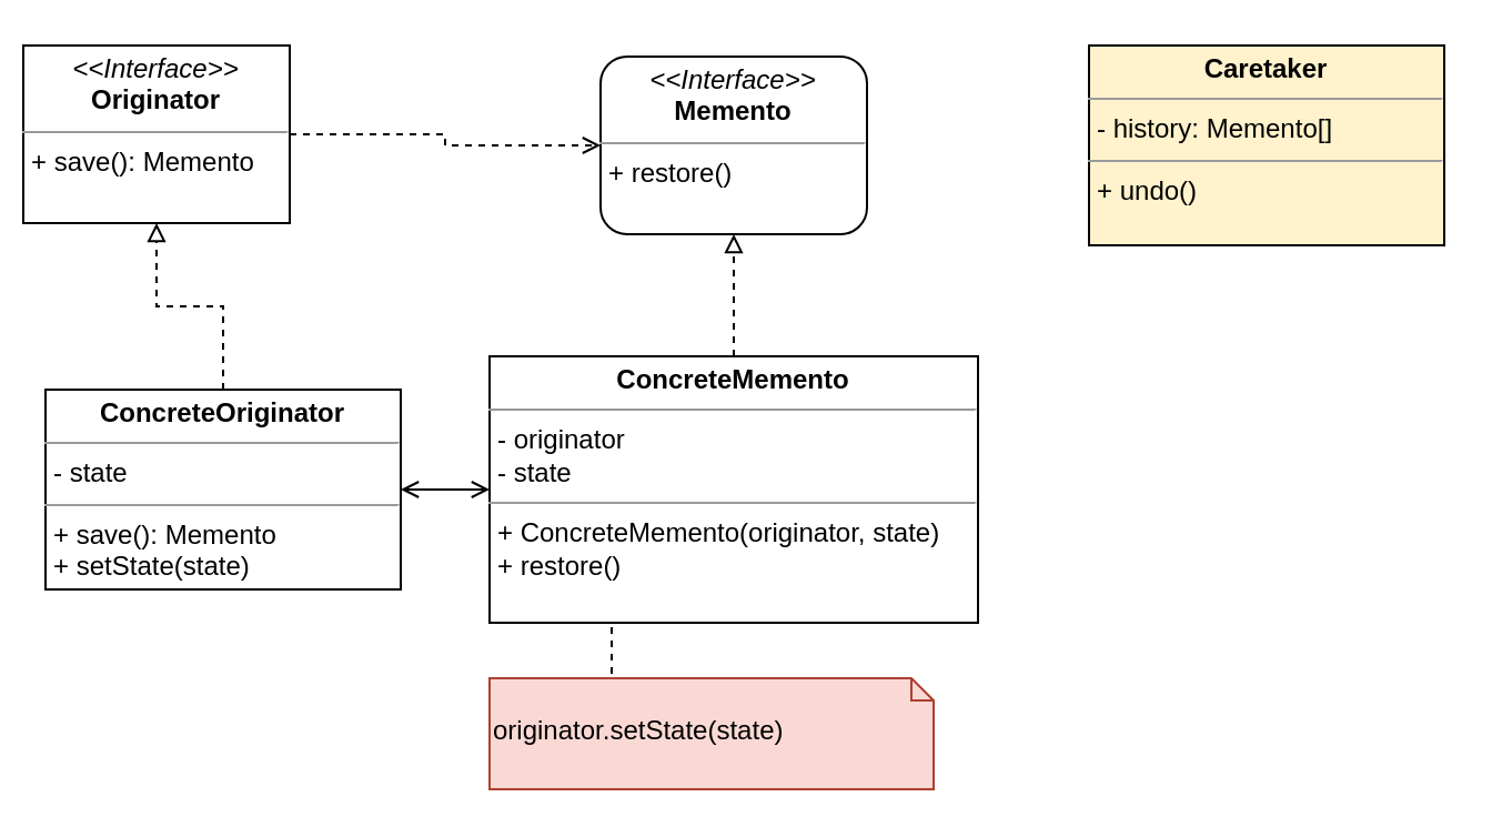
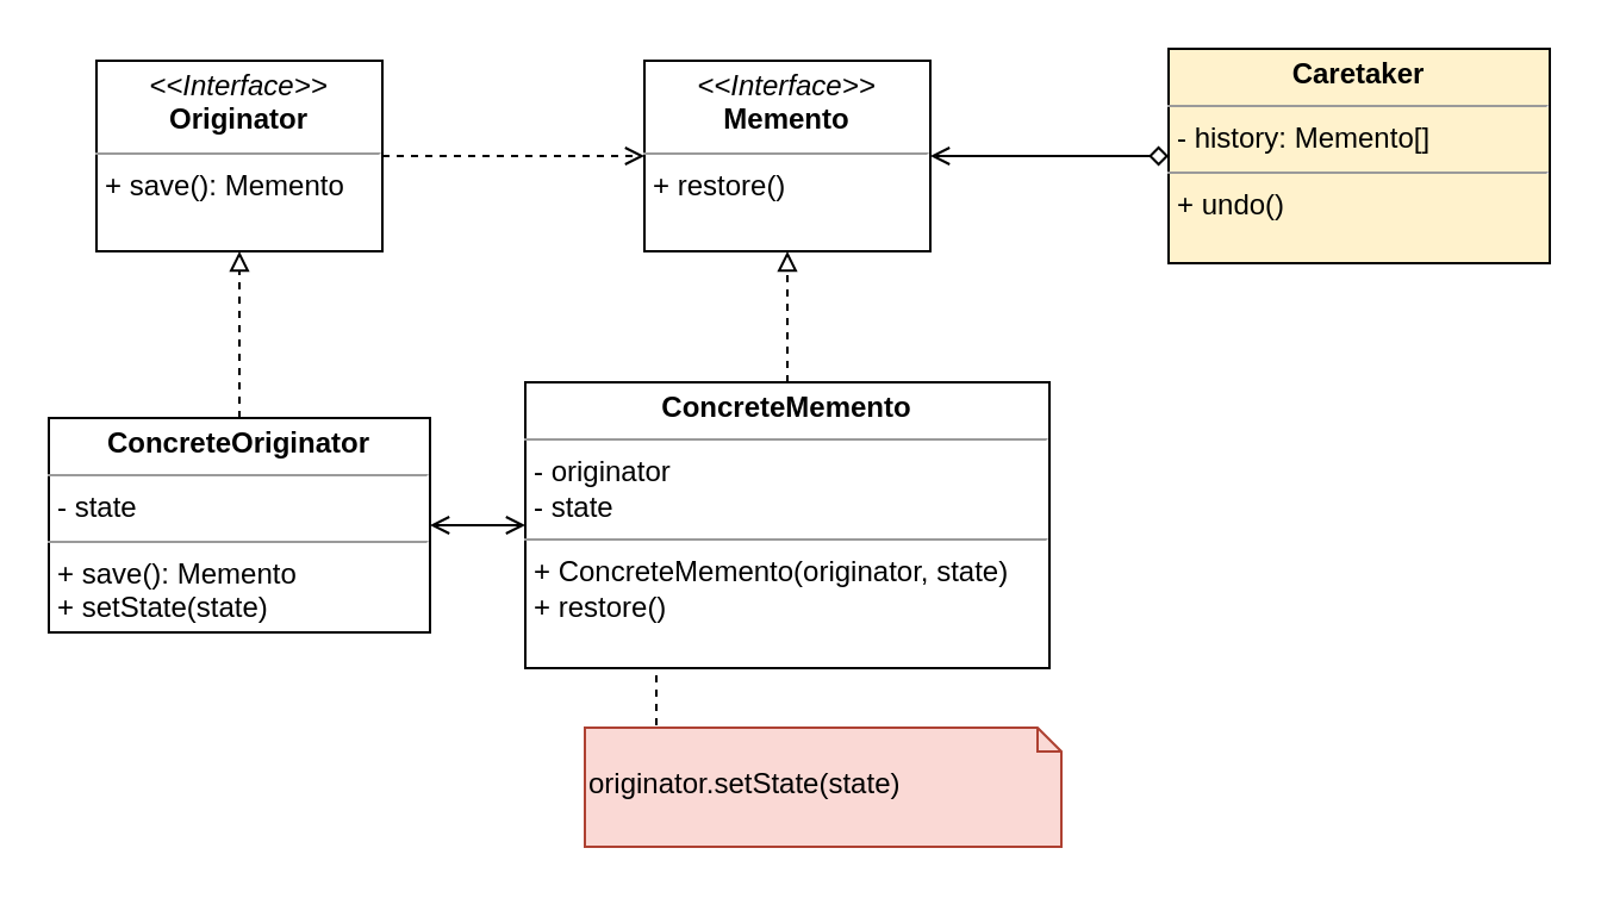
  <mxCell id="0" />
  <mxCell id="1" parent="0" />
  <mxCell id="2" style="edgeStyle=orthogonalEdgeStyle;rounded=0;orthogonalLoop=1;jettySize=auto;html=1;exitX=1;exitY=0.5;exitDx=0;exitDy=0;dashed=1;endArrow=open;endFill=0;" edge="1" parent="1" source="3" target="4"><mxGeometry relative="1" as="geometry" /></mxCell>
- <mxCell id="3" value="&lt;p style=&quot;margin:0px;margin-top:4px;text-align:center;&quot;&gt;&lt;i&gt;&amp;lt;&amp;lt;Interface&amp;gt;&amp;gt;&lt;/i&gt;&lt;br&gt;&lt;b&gt;Originator&lt;/b&gt;&lt;/p&gt;&lt;hr size=&quot;1&quot;&gt;&lt;p style=&quot;margin:0px;margin-left:4px;&quot;&gt;+ save(): Memento&lt;/p&gt;" style="verticalAlign=top;align=left;overflow=fill;fontSize=12;fontFamily=Helvetica;html=1;" vertex="1" parent="1"><mxGeometry x="10" y="20" width="120" height="80" as="geometry" /></mxCell>
- <mxCell id="4" value="&lt;p style=&quot;margin:0px;margin-top:4px;text-align:center;&quot;&gt;&lt;i&gt;&amp;lt;&amp;lt;Interface&amp;gt;&amp;gt;&lt;/i&gt;&lt;br&gt;&lt;b&gt;Memento&lt;/b&gt;&lt;/p&gt;&lt;hr size=&quot;1&quot;&gt;&lt;p style=&quot;margin:0px;margin-left:4px;&quot;&gt;+ restore()&lt;/p&gt;" style="verticalAlign=top;align=left;overflow=fill;fontSize=12;fontFamily=Helvetica;html=1;rounded=1;" vertex="1" parent="1"><mxGeometry x="270" y="25" width="120" height="80" as="geometry" /></mxCell>
+ <mxCell id="3" value="&lt;p style=&quot;margin:0px;margin-top:4px;text-align:center;&quot;&gt;&lt;i&gt;&amp;lt;&amp;lt;Interface&amp;gt;&amp;gt;&lt;/i&gt;&lt;br&gt;&lt;b&gt;Originator&lt;/b&gt;&lt;/p&gt;&lt;hr size=&quot;1&quot;&gt;&lt;p style=&quot;margin:0px;margin-left:4px;&quot;&gt;+ save(): Memento&lt;/p&gt;" style="verticalAlign=top;align=left;overflow=fill;fontSize=12;fontFamily=Helvetica;html=1;" vertex="1" parent="1"><mxGeometry x="40" y="25" width="120" height="80" as="geometry" /></mxCell>
+ <mxCell id="4" value="&lt;p style=&quot;margin:0px;margin-top:4px;text-align:center;&quot;&gt;&lt;i&gt;&amp;lt;&amp;lt;Interface&amp;gt;&amp;gt;&lt;/i&gt;&lt;br&gt;&lt;b&gt;Memento&lt;/b&gt;&lt;/p&gt;&lt;hr size=&quot;1&quot;&gt;&lt;p style=&quot;margin:0px;margin-left:4px;&quot;&gt;+ restore()&lt;/p&gt;" style="verticalAlign=top;align=left;overflow=fill;fontSize=12;fontFamily=Helvetica;html=1;" vertex="1" parent="1"><mxGeometry x="270" y="25" width="120" height="80" as="geometry" /></mxCell>
  <mxCell id="5" style="edgeStyle=orthogonalEdgeStyle;rounded=0;orthogonalLoop=1;jettySize=auto;html=1;exitX=0.5;exitY=0;exitDx=0;exitDy=0;entryX=0.5;entryY=1;entryDx=0;entryDy=0;dashed=1;endArrow=block;endFill=0;" edge="1" parent="1" source="7" target="3"><mxGeometry relative="1" as="geometry" /></mxCell>
  <mxCell id="6" style="edgeStyle=orthogonalEdgeStyle;rounded=0;orthogonalLoop=1;jettySize=auto;html=1;exitX=1;exitY=0.5;exitDx=0;exitDy=0;startArrow=open;startFill=0;endArrow=open;endFill=0;" edge="1" parent="1" source="7" target="9"><mxGeometry relative="1" as="geometry" /></mxCell>
  <mxCell id="7" value="&lt;p style=&quot;margin:0px;margin-top:4px;text-align:center;&quot;&gt;&lt;b&gt;ConcreteOriginator&lt;/b&gt;&lt;/p&gt;&lt;hr size=&quot;1&quot;&gt;&lt;p style=&quot;margin:0px;margin-left:4px;&quot;&gt;- state&lt;/p&gt;&lt;hr size=&quot;1&quot;&gt;&lt;p style=&quot;margin:0px;margin-left:4px;&quot;&gt;+ save(): Memento&lt;/p&gt;&lt;p style=&quot;margin:0px;margin-left:4px;&quot;&gt;+ setState(state)&lt;/p&gt;" style="verticalAlign=top;align=left;overflow=fill;fontSize=12;fontFamily=Helvetica;html=1;" vertex="1" parent="1"><mxGeometry x="20" y="175" width="160" height="90" as="geometry" /></mxCell>
  <mxCell id="8" style="edgeStyle=orthogonalEdgeStyle;rounded=0;orthogonalLoop=1;jettySize=auto;html=1;exitX=0.5;exitY=0;exitDx=0;exitDy=0;dashed=1;endArrow=block;endFill=0;" edge="1" parent="1" source="9" target="4"><mxGeometry relative="1" as="geometry" /></mxCell>
  <mxCell id="9" value="&lt;p style=&quot;margin:0px;margin-top:4px;text-align:center;&quot;&gt;&lt;b&gt;ConcreteMemento&lt;/b&gt;&lt;/p&gt;&lt;hr size=&quot;1&quot;&gt;&lt;p style=&quot;margin:0px;margin-left:4px;&quot;&gt;- originator&lt;/p&gt;&lt;p style=&quot;margin:0px;margin-left:4px;&quot;&gt;- state&lt;/p&gt;&lt;hr size=&quot;1&quot;&gt;&lt;p style=&quot;margin:0px;margin-left:4px;&quot;&gt;+ ConcreteMemento(originator, state)&lt;/p&gt;&lt;p style=&quot;margin:0px;margin-left:4px;&quot;&gt;+ restore()&lt;/p&gt;" style="verticalAlign=top;align=left;overflow=fill;fontSize=12;fontFamily=Helvetica;html=1;" vertex="1" parent="1"><mxGeometry x="220" y="160" width="220" height="120" as="geometry" /></mxCell>
+ <mxCell id="10" style="edgeStyle=orthogonalEdgeStyle;rounded=0;orthogonalLoop=1;jettySize=auto;html=1;exitX=0;exitY=0.5;exitDx=0;exitDy=0;entryX=1;entryY=0.5;entryDx=0;entryDy=0;endArrow=open;endFill=0;startArrow=diamond;startFill=0;" edge="1" parent="1" source="11" target="4"><mxGeometry relative="1" as="geometry" /></mxCell>
  <mxCell id="11" value="&lt;p style=&quot;margin:0px;margin-top:4px;text-align:center;&quot;&gt;&lt;b&gt;Caretaker&lt;/b&gt;&lt;/p&gt;&lt;hr size=&quot;1&quot;&gt;&lt;p style=&quot;margin:0px;margin-left:4px;&quot;&gt;- history: Memento[]&lt;/p&gt;&lt;hr size=&quot;1&quot;&gt;&lt;p style=&quot;margin:0px;margin-left:4px;&quot;&gt;+ undo()&lt;/p&gt;" style="verticalAlign=top;align=left;overflow=fill;fontSize=12;fontFamily=Helvetica;html=1;fillColor=#fff2cc;" vertex="1" parent="1"><mxGeometry x="490" y="20" width="160" height="90" as="geometry" /></mxCell>
  <mxCell id="12" style="edgeStyle=orthogonalEdgeStyle;rounded=0;orthogonalLoop=1;jettySize=auto;html=1;exitX=0;exitY=0;exitDx=95;exitDy=0;exitPerimeter=0;entryX=0.25;entryY=1;entryDx=0;entryDy=0;dashed=1;startArrow=none;startFill=0;endArrow=none;endFill=0;" edge="1" parent="1" source="13" target="9"><mxGeometry relative="1" as="geometry"><Array as="points"><mxPoint x="275" y="305" /></Array></mxGeometry></mxCell>
- <mxCell id="13" value="originator.setState(state)" style="shape=note2;boundedLbl=1;whiteSpace=wrap;html=1;size=10;verticalAlign=top;align=left;fillColor=#fad9d5;strokeColor=#ae4132;" vertex="1" parent="1"><mxGeometry x="220" y="305" width="200" height="50" as="geometry" /></mxCell>
+ <mxCell id="13" value="originator.setState(state)" style="shape=note2;boundedLbl=1;whiteSpace=wrap;html=1;size=10;verticalAlign=top;align=left;fillColor=#fad9d5;strokeColor=#ae4132;" vertex="1" parent="1"><mxGeometry x="245" y="305" width="200" height="50" as="geometry" /></mxCell>
